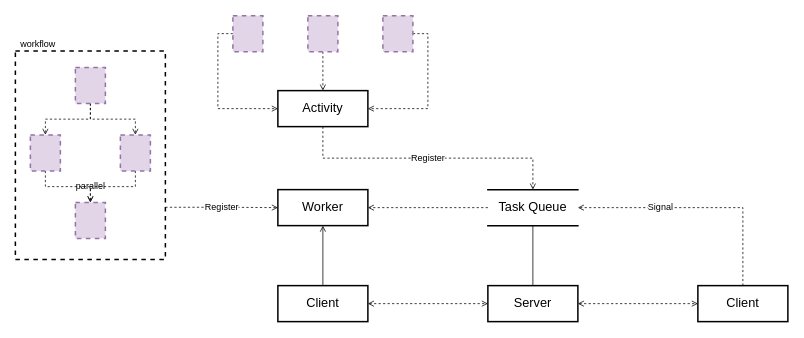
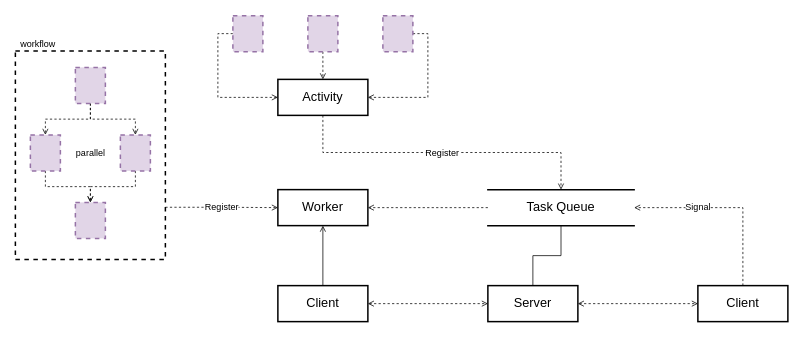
  <mxCell id="0" />
  <mxCell id="1" parent="0" />
  <mxCell id="2" value="Register" style="edgeStyle=orthogonalEdgeStyle;rounded=0;orthogonalLoop=1;jettySize=auto;html=1;exitX=0.5;exitY=1;exitDx=0;exitDy=0;endArrow=open;endFill=0;dashed=1;fontSize=12;" edge="1" parent="1" source="3" target="32"><mxGeometry relative="1" as="geometry" /></mxCell>
- <mxCell id="3" value="Activity" style="rounded=0;whiteSpace=wrap;html=1;strokeWidth=2;fontSize=17;" vertex="1" parent="1"><mxGeometry x="370" y="120" width="120" height="48" as="geometry" /></mxCell>
+ <mxCell id="3" value="Activity" style="rounded=0;whiteSpace=wrap;html=1;strokeWidth=2;fontSize=17;" vertex="1" parent="1"><mxGeometry x="370" y="105" width="120" height="48" as="geometry" /></mxCell>
  <mxCell id="4" style="edgeStyle=orthogonalEdgeStyle;rounded=0;orthogonalLoop=1;jettySize=auto;html=1;exitX=0.5;exitY=1;exitDx=0;exitDy=0;dashed=1;fontSize=12;startArrow=none;startFill=0;endArrow=open;endFill=0;entryX=0.5;entryY=0;entryDx=0;entryDy=0;" edge="1" parent="1" source="5" target="3"><mxGeometry relative="1" as="geometry"><mxPoint x="440" y="110" as="targetPoint" /></mxGeometry></mxCell>
  <mxCell id="5" value="" style="rounded=0;whiteSpace=wrap;html=1;strokeWidth=2;fontSize=17;fillColor=#e1d5e7;strokeColor=#9673a6;dashed=1;" vertex="1" parent="1"><mxGeometry x="410" y="20" width="40" height="48" as="geometry" /></mxCell>
  <mxCell id="6" style="edgeStyle=orthogonalEdgeStyle;rounded=0;orthogonalLoop=1;jettySize=auto;html=1;exitX=1;exitY=0.5;exitDx=0;exitDy=0;endArrow=open;endFill=0;entryX=1;entryY=0.5;entryDx=0;entryDy=0;dashed=1;" edge="1" parent="1" source="7" target="3"><mxGeometry relative="1" as="geometry"><mxPoint x="430" y="113" as="targetPoint" /></mxGeometry></mxCell>
  <mxCell id="7" value="" style="rounded=0;whiteSpace=wrap;html=1;strokeWidth=2;fontSize=17;fillColor=#e1d5e7;strokeColor=#9673a6;dashed=1;" vertex="1" parent="1"><mxGeometry x="510" y="20" width="40" height="48" as="geometry" /></mxCell>
  <mxCell id="8" style="edgeStyle=orthogonalEdgeStyle;rounded=0;orthogonalLoop=1;jettySize=auto;html=1;exitX=0;exitY=0.5;exitDx=0;exitDy=0;entryX=0;entryY=0.5;entryDx=0;entryDy=0;dashed=1;fontSize=12;startArrow=none;startFill=0;endArrow=open;endFill=0;" edge="1" parent="1" source="9" target="3"><mxGeometry relative="1" as="geometry" /></mxCell>
  <mxCell id="9" value="" style="rounded=0;whiteSpace=wrap;html=1;strokeWidth=2;fontSize=17;fillColor=#e1d5e7;strokeColor=#9673a6;dashed=1;" vertex="1" parent="1"><mxGeometry x="310" y="20" width="40" height="48" as="geometry" /></mxCell>
  <mxCell id="10" style="edgeStyle=orthogonalEdgeStyle;rounded=0;orthogonalLoop=1;jettySize=auto;html=1;exitX=0.5;exitY=1;exitDx=0;exitDy=0;entryX=0.5;entryY=0;entryDx=0;entryDy=0;dashed=1;endArrow=open;endFill=0;" edge="1" parent="1" source="12" target="14"><mxGeometry relative="1" as="geometry" /></mxCell>
  <mxCell id="11" style="edgeStyle=orthogonalEdgeStyle;rounded=0;orthogonalLoop=1;jettySize=auto;html=1;exitX=0.5;exitY=1;exitDx=0;exitDy=0;entryX=0.5;entryY=0;entryDx=0;entryDy=0;dashed=1;endArrow=open;endFill=0;" edge="1" parent="1" source="12" target="16"><mxGeometry relative="1" as="geometry" /></mxCell>
  <mxCell id="12" value="" style="rounded=0;whiteSpace=wrap;html=1;strokeWidth=2;fontSize=17;fillColor=#e1d5e7;strokeColor=#9673a6;dashed=1;" vertex="1" parent="1"><mxGeometry x="100" y="89" width="40" height="48" as="geometry" /></mxCell>
  <mxCell id="13" style="edgeStyle=orthogonalEdgeStyle;rounded=0;orthogonalLoop=1;jettySize=auto;html=1;exitX=0.5;exitY=1;exitDx=0;exitDy=0;entryX=0.5;entryY=0;entryDx=0;entryDy=0;dashed=1;endArrow=open;endFill=0;" edge="1" parent="1" source="14" target="17"><mxGeometry relative="1" as="geometry" /></mxCell>
  <mxCell id="14" value="" style="rounded=0;whiteSpace=wrap;html=1;strokeWidth=2;fontSize=17;fillColor=#e1d5e7;strokeColor=#9673a6;dashed=1;" vertex="1" parent="1"><mxGeometry x="40" y="179" width="40" height="48" as="geometry" /></mxCell>
  <mxCell id="15" style="edgeStyle=orthogonalEdgeStyle;rounded=0;orthogonalLoop=1;jettySize=auto;html=1;exitX=0.5;exitY=1;exitDx=0;exitDy=0;entryX=0.5;entryY=0;entryDx=0;entryDy=0;dashed=1;endArrow=open;endFill=0;" edge="1" parent="1" source="16" target="17"><mxGeometry relative="1" as="geometry" /></mxCell>
  <mxCell id="16" value="" style="rounded=0;whiteSpace=wrap;html=1;strokeWidth=2;fontSize=17;fillColor=#e1d5e7;strokeColor=#9673a6;dashed=1;" vertex="1" parent="1"><mxGeometry x="160" y="179" width="40" height="48" as="geometry" /></mxCell>
  <mxCell id="17" value="" style="rounded=0;whiteSpace=wrap;html=1;strokeWidth=2;fontSize=17;fillColor=#e1d5e7;strokeColor=#9673a6;dashed=1;" vertex="1" parent="1"><mxGeometry x="100" y="269" width="40" height="48" as="geometry" /></mxCell>
- <mxCell id="18" value="parallel" style="text;html=1;align=center;verticalAlign=middle;resizable=0;points=[];autosize=1;strokeColor=none;" vertex="1" parent="1"><mxGeometry x="95" y="238" width="50" height="20" as="geometry" /></mxCell>
+ <mxCell id="18" value="parallel" style="text;html=1;align=center;verticalAlign=middle;resizable=0;points=[];autosize=1;strokeColor=none;" vertex="1" parent="1"><mxGeometry x="95" y="193" width="50" height="20" as="geometry" /></mxCell>
  <mxCell id="19" value="Register" style="edgeStyle=orthogonalEdgeStyle;rounded=0;orthogonalLoop=1;jettySize=auto;html=1;entryX=0;entryY=0.5;entryDx=0;entryDy=0;dashed=1;fontSize=12;startArrow=none;startFill=0;endArrow=open;endFill=0;exitX=1;exitY=0.75;exitDx=0;exitDy=0;" edge="1" parent="1" source="20" target="22"><mxGeometry relative="1" as="geometry"><mxPoint x="260" y="290" as="sourcePoint" /></mxGeometry></mxCell>
  <mxCell id="20" value="" style="rounded=0;whiteSpace=wrap;html=1;strokeWidth=2;fontSize=17;dashed=1;fillColor=none;" vertex="1" parent="1"><mxGeometry x="20" y="67" width="200" height="278" as="geometry" /></mxCell>
  <mxCell id="21" value="workflow" style="text;html=1;align=center;verticalAlign=middle;resizable=0;points=[];autosize=1;strokeColor=none;" vertex="1" parent="1"><mxGeometry x="20" y="48" width="60" height="20" as="geometry" /></mxCell>
  <mxCell id="22" value="Worker" style="rounded=0;whiteSpace=wrap;html=1;strokeWidth=2;fontSize=17;" vertex="1" parent="1"><mxGeometry x="370" y="252" width="120" height="48" as="geometry" /></mxCell>
  <mxCell id="23" style="edgeStyle=orthogonalEdgeStyle;rounded=0;orthogonalLoop=1;jettySize=auto;html=1;exitX=0.5;exitY=0;exitDx=0;exitDy=0;entryX=0.5;entryY=1;entryDx=0;entryDy=0;endArrow=open;endFill=0;" edge="1" parent="1" source="25" target="22"><mxGeometry relative="1" as="geometry" /></mxCell>
  <mxCell id="24" style="edgeStyle=orthogonalEdgeStyle;rounded=0;orthogonalLoop=1;jettySize=auto;html=1;exitX=1;exitY=0.5;exitDx=0;exitDy=0;entryX=0;entryY=0.5;entryDx=0;entryDy=0;dashed=1;endArrow=open;endFill=0;startArrow=open;startFill=0;" edge="1" parent="1" source="25" target="28"><mxGeometry relative="1" as="geometry" /></mxCell>
  <mxCell id="25" value="Client" style="rounded=0;whiteSpace=wrap;html=1;strokeWidth=2;fontSize=17;fillColor=#ffffff;" vertex="1" parent="1"><mxGeometry x="370" y="380" width="120" height="48" as="geometry" /></mxCell>
  <mxCell id="26" style="edgeStyle=orthogonalEdgeStyle;rounded=0;orthogonalLoop=1;jettySize=auto;html=1;exitX=1;exitY=0.5;exitDx=0;exitDy=0;entryX=0;entryY=0.5;entryDx=0;entryDy=0;dashed=1;startArrow=open;startFill=0;endArrow=open;endFill=0;" edge="1" parent="1" source="28" target="30"><mxGeometry relative="1" as="geometry" /></mxCell>
  <mxCell id="27" style="edgeStyle=orthogonalEdgeStyle;rounded=0;orthogonalLoop=1;jettySize=auto;html=1;exitX=0.5;exitY=0;exitDx=0;exitDy=0;entryX=0.5;entryY=1;entryDx=0;entryDy=0;fontSize=12;startArrow=none;startFill=0;endArrow=none;endFill=0;" edge="1" parent="1" source="28" target="32"><mxGeometry relative="1" as="geometry" /></mxCell>
  <mxCell id="28" value="Server" style="rounded=0;whiteSpace=wrap;html=1;strokeWidth=2;fontSize=17;fillColor=#ffffff;" vertex="1" parent="1"><mxGeometry x="650" y="380" width="120" height="48" as="geometry" /></mxCell>
  <mxCell id="29" value="Signal" style="edgeStyle=orthogonalEdgeStyle;rounded=0;orthogonalLoop=1;jettySize=auto;html=1;exitX=0.5;exitY=0;exitDx=0;exitDy=0;dashed=1;fontSize=12;startArrow=none;startFill=0;endArrow=open;endFill=0;entryX=1;entryY=0.5;entryDx=0;entryDy=0;entryPerimeter=0;" edge="1" parent="1" source="30" target="32"><mxGeometry x="0.321" relative="1" as="geometry"><mxPoint x="920" y="260" as="targetPoint" /><mxPoint as="offset" /></mxGeometry></mxCell>
  <mxCell id="30" value="Client" style="rounded=0;whiteSpace=wrap;html=1;strokeWidth=2;fontSize=17;fillColor=#ffffff;" vertex="1" parent="1"><mxGeometry x="930" y="380" width="120" height="48" as="geometry" /></mxCell>
  <mxCell id="31" style="edgeStyle=orthogonalEdgeStyle;rounded=0;orthogonalLoop=1;jettySize=auto;html=1;exitX=0;exitY=0.5;exitDx=0;exitDy=0;entryX=1;entryY=0.5;entryDx=0;entryDy=0;fontSize=12;startArrow=none;startFill=0;endArrow=open;endFill=0;dashed=1;" edge="1" parent="1" source="32" target="22"><mxGeometry relative="1" as="geometry" /></mxCell>
- <mxCell id="32" value="Task Queue" style="shape=partialRectangle;whiteSpace=wrap;html=1;left=0;right=0;fillColor=none;strokeWidth=2;fontSize=17;" vertex="1" parent="1"><mxGeometry x="650" y="252" width="120" height="48" as="geometry" /></mxCell>
+ <mxCell id="32" value="Task Queue" style="shape=partialRectangle;whiteSpace=wrap;html=1;left=0;right=0;fillColor=none;strokeWidth=2;fontSize=17;" vertex="1" parent="1"><mxGeometry x="650" y="252" width="195" height="48" as="geometry" /></mxCell>
